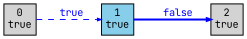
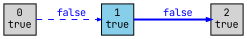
  digraph {
    fontname="JetBrains Mono"
    nodesep=0.12
    rankdir=LR
    ranksep=0.5
    node [fillcolor=lightgrey fontname="JetBrains Mono" fontsize=10.5 margin="0.05,0.05" shape=box style=filled]
    edge [arrowsize=0.4 color=blue fontcolor="#0000FF" fontname="JetBrains Mono" fontsize=10.5]
    n1 [height=0.02 label="0\ntrue" width=0.02]
    n2 [fillcolor=skyblue height=0.02 label="1\ntrue" width=0.02]
    n3 [height=0.02 label="2\ntrue" width=0.02]
-   n1 -> n2 [label=" true" style=dashed]
+   n1 -> n2 [label=" false" style=dashed]
    n2 -> n3 [label="  false" style=bold]
  }
